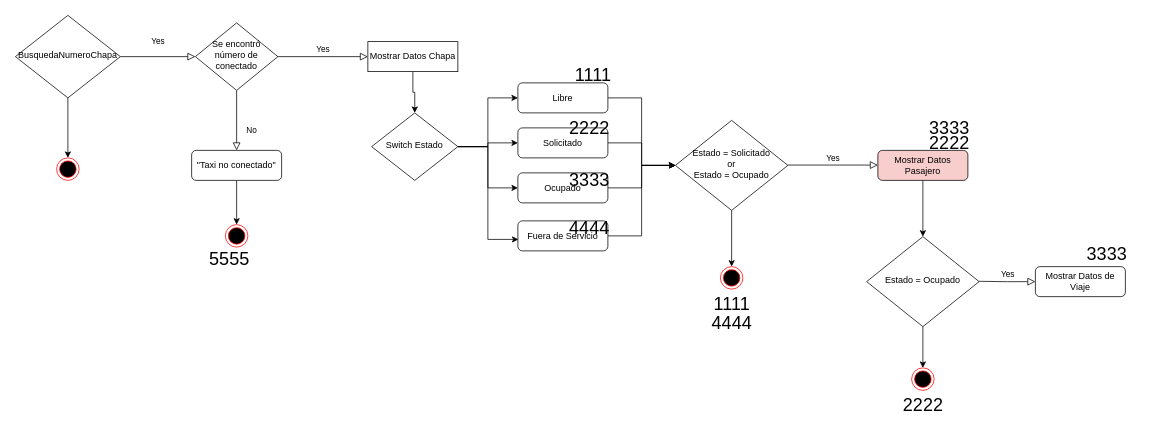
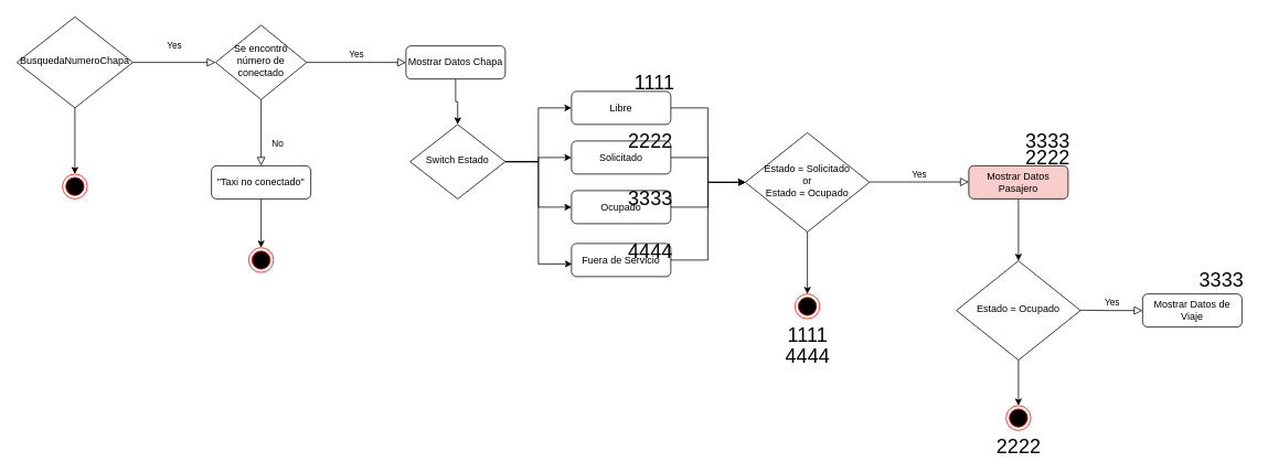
  <mxCell id="0" />
  <mxCell id="1" parent="0" />
  <mxCell id="2" value="Yes" style="rounded=0;html=1;jettySize=auto;orthogonalLoop=1;fontSize=11;endArrow=block;endFill=0;endSize=8;strokeWidth=1;shadow=0;labelBackgroundColor=none;edgeStyle=orthogonalEdgeStyle;" parent="1" source="4" target="7" edge="1"><mxGeometry y="20" relative="1" as="geometry"><mxPoint as="offset" /></mxGeometry></mxCell>
  <mxCell id="3" style="edgeStyle=orthogonalEdgeStyle;rounded=0;orthogonalLoop=1;jettySize=auto;html=1;entryX=0.5;entryY=0;entryDx=0;entryDy=0;" edge="1" parent="1" source="4" target="37"><mxGeometry relative="1" as="geometry" /></mxCell>
  <mxCell id="4" value="BusquedaNumeroChapa" style="rhombus;whiteSpace=wrap;html=1;shadow=0;fontFamily=Helvetica;fontSize=12;align=center;strokeWidth=1;spacing=6;spacingTop=-4;" parent="1" vertex="1"><mxGeometry x="20" y="20" width="140" height="110" as="geometry" /></mxCell>
  <mxCell id="5" value="No" style="rounded=0;html=1;jettySize=auto;orthogonalLoop=1;fontSize=11;endArrow=block;endFill=0;endSize=8;strokeWidth=1;shadow=0;labelBackgroundColor=none;edgeStyle=orthogonalEdgeStyle;" parent="1" source="7" target="9" edge="1"><mxGeometry x="0.333" y="20" relative="1" as="geometry"><mxPoint as="offset" /></mxGeometry></mxCell>
  <mxCell id="6" value="Yes" style="edgeStyle=orthogonalEdgeStyle;rounded=0;html=1;jettySize=auto;orthogonalLoop=1;fontSize=11;endArrow=block;endFill=0;endSize=8;strokeWidth=1;shadow=0;labelBackgroundColor=none;" parent="1" source="7" target="11" edge="1"><mxGeometry y="10" relative="1" as="geometry"><mxPoint as="offset" /></mxGeometry></mxCell>
  <mxCell id="7" value="Se encontró número de conectado" style="rhombus;whiteSpace=wrap;html=1;shadow=0;fontFamily=Helvetica;fontSize=12;align=center;strokeWidth=1;spacing=6;spacingTop=-4;" parent="1" vertex="1"><mxGeometry x="260" y="30" width="110" height="90" as="geometry" /></mxCell>
  <mxCell id="8" style="edgeStyle=orthogonalEdgeStyle;rounded=0;orthogonalLoop=1;jettySize=auto;html=1;" edge="1" parent="1" source="9" target="36"><mxGeometry relative="1" as="geometry" /></mxCell>
  <mxCell id="9" value="&quot;Taxi no conectado&quot;" style="rounded=1;whiteSpace=wrap;html=1;fontSize=12;glass=0;strokeWidth=1;shadow=0;" parent="1" vertex="1"><mxGeometry x="255" y="200" width="120" height="40" as="geometry" /></mxCell>
  <mxCell id="10" style="edgeStyle=orthogonalEdgeStyle;rounded=0;orthogonalLoop=1;jettySize=auto;html=1;entryX=0.5;entryY=0;entryDx=0;entryDy=0;" edge="1" parent="1" source="11" target="16"><mxGeometry relative="1" as="geometry" /></mxCell>
- <mxCell id="11" value="Mostrar Datos Chapa" style="whiteSpace=wrap;html=1;fontSize=12;glass=0;strokeWidth=1;shadow=0;rounded=0;" parent="1" vertex="1"><mxGeometry x="490" y="55" width="120" height="40" as="geometry" /></mxCell>
+ <mxCell id="11" value="Mostrar Datos Chapa" style="rounded=1;whiteSpace=wrap;html=1;fontSize=12;glass=0;strokeWidth=1;shadow=0;" parent="1" vertex="1"><mxGeometry x="490" y="55" width="120" height="40" as="geometry" /></mxCell>
  <mxCell id="12" style="edgeStyle=orthogonalEdgeStyle;rounded=0;orthogonalLoop=1;jettySize=auto;html=1;entryX=0;entryY=0.5;entryDx=0;entryDy=0;" edge="1" parent="1" source="16" target="18"><mxGeometry relative="1" as="geometry" /></mxCell>
  <mxCell id="13" style="edgeStyle=orthogonalEdgeStyle;rounded=0;orthogonalLoop=1;jettySize=auto;html=1;entryX=0;entryY=0.5;entryDx=0;entryDy=0;" edge="1" parent="1" source="16" target="20"><mxGeometry relative="1" as="geometry" /></mxCell>
  <mxCell id="14" style="edgeStyle=orthogonalEdgeStyle;rounded=0;orthogonalLoop=1;jettySize=auto;html=1;" edge="1" parent="1" source="16" target="22"><mxGeometry relative="1" as="geometry" /></mxCell>
  <mxCell id="15" style="edgeStyle=orthogonalEdgeStyle;rounded=0;orthogonalLoop=1;jettySize=auto;html=1;entryX=0.006;entryY=0.618;entryDx=0;entryDy=0;entryPerimeter=0;" edge="1" parent="1" source="16" target="24"><mxGeometry relative="1" as="geometry" /></mxCell>
  <mxCell id="16" value="Switch Estado" style="rhombus;whiteSpace=wrap;html=1;shadow=0;fontFamily=Helvetica;fontSize=12;align=center;strokeWidth=1;spacing=6;spacingTop=-4;" vertex="1" parent="1"><mxGeometry x="495" y="150" width="115" height="90" as="geometry" /></mxCell>
  <mxCell id="17" style="edgeStyle=orthogonalEdgeStyle;rounded=0;orthogonalLoop=1;jettySize=auto;html=1;entryX=0;entryY=0.5;entryDx=0;entryDy=0;" edge="1" parent="1" source="18" target="26"><mxGeometry relative="1" as="geometry" /></mxCell>
  <mxCell id="18" value="Libre" style="rounded=1;whiteSpace=wrap;html=1;fontSize=12;glass=0;strokeWidth=1;shadow=0;" vertex="1" parent="1"><mxGeometry x="690" y="110" width="120" height="40" as="geometry" /></mxCell>
  <mxCell id="19" style="edgeStyle=orthogonalEdgeStyle;rounded=0;orthogonalLoop=1;jettySize=auto;html=1;" edge="1" parent="1" source="20" target="26"><mxGeometry relative="1" as="geometry" /></mxCell>
  <mxCell id="20" value="Solicitado" style="rounded=1;whiteSpace=wrap;html=1;fontSize=12;glass=0;strokeWidth=1;shadow=0;" vertex="1" parent="1"><mxGeometry x="690" y="170" width="120" height="40" as="geometry" /></mxCell>
  <mxCell id="21" style="edgeStyle=orthogonalEdgeStyle;rounded=0;orthogonalLoop=1;jettySize=auto;html=1;entryX=0;entryY=0.5;entryDx=0;entryDy=0;" edge="1" parent="1" source="22" target="26"><mxGeometry relative="1" as="geometry" /></mxCell>
  <mxCell id="22" value="Ocupado" style="rounded=1;whiteSpace=wrap;html=1;fontSize=12;glass=0;strokeWidth=1;shadow=0;" vertex="1" parent="1"><mxGeometry x="690" y="230" width="120" height="40" as="geometry" /></mxCell>
  <mxCell id="23" style="edgeStyle=orthogonalEdgeStyle;rounded=0;orthogonalLoop=1;jettySize=auto;html=1;entryX=0;entryY=0.5;entryDx=0;entryDy=0;" edge="1" parent="1" source="24" target="26"><mxGeometry relative="1" as="geometry" /></mxCell>
  <mxCell id="24" value="Fuera de Servicio" style="rounded=1;whiteSpace=wrap;html=1;fontSize=12;glass=0;strokeWidth=1;shadow=0;" vertex="1" parent="1"><mxGeometry x="690" y="294" width="120" height="40" as="geometry" /></mxCell>
  <mxCell id="25" value="" style="edgeStyle=orthogonalEdgeStyle;rounded=0;orthogonalLoop=1;jettySize=auto;html=1;" edge="1" parent="1" source="26" target="34"><mxGeometry relative="1" as="geometry" /></mxCell>
  <mxCell id="26" value="Estado = Solicitado&lt;br&gt;or&lt;br&gt;Estado = Ocupado" style="rhombus;whiteSpace=wrap;html=1;shadow=0;fontFamily=Helvetica;fontSize=12;align=center;strokeWidth=1;spacing=6;spacingTop=-4;" vertex="1" parent="1"><mxGeometry x="900" y="160" width="150" height="120" as="geometry" /></mxCell>
  <mxCell id="27" value="Yes" style="edgeStyle=orthogonalEdgeStyle;rounded=0;html=1;jettySize=auto;orthogonalLoop=1;fontSize=11;endArrow=block;endFill=0;endSize=8;strokeWidth=1;shadow=0;labelBackgroundColor=none;" edge="1" parent="1"><mxGeometry y="10" relative="1" as="geometry"><mxPoint as="offset" /><mxPoint x="1050" y="219.58" as="sourcePoint" /><mxPoint x="1170" y="219.58" as="targetPoint" /></mxGeometry></mxCell>
  <mxCell id="28" style="edgeStyle=orthogonalEdgeStyle;rounded=0;orthogonalLoop=1;jettySize=auto;html=1;entryX=0.5;entryY=0;entryDx=0;entryDy=0;" edge="1" parent="1" source="29" target="31"><mxGeometry relative="1" as="geometry" /></mxCell>
  <mxCell id="29" value="Mostrar Datos Pasajero" style="rounded=1;whiteSpace=wrap;html=1;fontSize=12;glass=0;strokeWidth=1;shadow=0;fillColor=#f8cecc;" vertex="1" parent="1"><mxGeometry x="1170" y="200" width="120" height="40" as="geometry" /></mxCell>
  <mxCell id="30" style="edgeStyle=orthogonalEdgeStyle;rounded=0;orthogonalLoop=1;jettySize=auto;html=1;" edge="1" parent="1" source="31" target="35"><mxGeometry relative="1" as="geometry" /></mxCell>
  <mxCell id="31" value="Estado = Ocupado" style="rhombus;whiteSpace=wrap;html=1;shadow=0;fontFamily=Helvetica;fontSize=12;align=center;strokeWidth=1;spacing=6;spacingTop=-4;" vertex="1" parent="1"><mxGeometry x="1155" y="315" width="150" height="120" as="geometry" /></mxCell>
  <mxCell id="32" value="Mostrar Datos de Viaje" style="rounded=1;whiteSpace=wrap;html=1;fontSize=12;glass=0;strokeWidth=1;shadow=0;" vertex="1" parent="1"><mxGeometry x="1380" y="355" width="120" height="40" as="geometry" /></mxCell>
  <mxCell id="33" value="Yes" style="edgeStyle=orthogonalEdgeStyle;rounded=0;html=1;jettySize=auto;orthogonalLoop=1;fontSize=11;endArrow=block;endFill=0;endSize=8;strokeWidth=1;shadow=0;labelBackgroundColor=none;entryX=0;entryY=0.5;entryDx=0;entryDy=0;" edge="1" parent="1" target="32"><mxGeometry y="10" relative="1" as="geometry"><mxPoint as="offset" /><mxPoint x="1305" y="374.58" as="sourcePoint" /><mxPoint x="1425" y="374.58" as="targetPoint" /></mxGeometry></mxCell>
  <mxCell id="34" value="" style="ellipse;html=1;shape=endState;fillColor=#000000;strokeColor=#ff0000;" vertex="1" parent="1"><mxGeometry x="960" y="355" width="30" height="30" as="geometry" /></mxCell>
  <mxCell id="35" value="" style="ellipse;html=1;shape=endState;fillColor=#000000;strokeColor=#ff0000;" vertex="1" parent="1"><mxGeometry x="1215" y="490" width="30" height="30" as="geometry" /></mxCell>
  <mxCell id="36" value="" style="ellipse;html=1;shape=endState;fillColor=#000000;strokeColor=#ff0000;" vertex="1" parent="1"><mxGeometry x="300" y="299" width="30" height="30" as="geometry" /></mxCell>
  <mxCell id="37" value="" style="ellipse;html=1;shape=endState;fillColor=#000000;strokeColor=#ff0000;" vertex="1" parent="1"><mxGeometry x="75" y="210" width="30" height="30" as="geometry" /></mxCell>
  <mxCell id="38" value="&lt;font style=&quot;font-size: 24px&quot;&gt;1111&lt;/font&gt;" style="text;html=1;align=center;verticalAlign=middle;resizable=0;points=[];autosize=1;" vertex="1" parent="1"><mxGeometry x="760" y="90" width="60" height="20" as="geometry" /></mxCell>
  <mxCell id="39" value="&lt;font style=&quot;font-size: 24px&quot;&gt;1111&lt;/font&gt;" style="text;html=1;align=center;verticalAlign=middle;resizable=0;points=[];autosize=1;" vertex="1" parent="1"><mxGeometry x="945" y="395" width="60" height="20" as="geometry" /></mxCell>
  <mxCell id="40" value="&lt;font style=&quot;font-size: 24px&quot;&gt;2222&lt;/font&gt;" style="text;html=1;align=center;verticalAlign=middle;resizable=0;points=[];autosize=1;" vertex="1" parent="1"><mxGeometry x="750" y="160" width="70" height="20" as="geometry" /></mxCell>
  <mxCell id="41" value="&lt;font style=&quot;font-size: 24px&quot;&gt;2222&lt;/font&gt;" style="text;html=1;align=center;verticalAlign=middle;resizable=0;points=[];autosize=1;" vertex="1" parent="1"><mxGeometry x="1230" y="180" width="70" height="20" as="geometry" /></mxCell>
  <mxCell id="42" value="&lt;font style=&quot;font-size: 24px&quot;&gt;2222&lt;/font&gt;" style="text;html=1;align=center;verticalAlign=middle;resizable=0;points=[];autosize=1;" vertex="1" parent="1"><mxGeometry x="1195" y="530" width="70" height="20" as="geometry" /></mxCell>
  <mxCell id="43" value="&lt;font style=&quot;font-size: 24px&quot;&gt;3333&lt;/font&gt;" style="text;html=1;align=center;verticalAlign=middle;resizable=0;points=[];autosize=1;" vertex="1" parent="1"><mxGeometry x="750" y="230" width="70" height="20" as="geometry" /></mxCell>
  <mxCell id="44" value="&lt;font style=&quot;font-size: 24px&quot;&gt;3333&lt;/font&gt;" style="text;html=1;align=center;verticalAlign=middle;resizable=0;points=[];autosize=1;" vertex="1" parent="1"><mxGeometry x="1230" y="160" width="70" height="20" as="geometry" /></mxCell>
  <mxCell id="45" value="&lt;font style=&quot;font-size: 24px&quot;&gt;3333&lt;/font&gt;" style="text;html=1;align=center;verticalAlign=middle;resizable=0;points=[];autosize=1;" vertex="1" parent="1"><mxGeometry x="1440" y="329" width="70" height="20" as="geometry" /></mxCell>
  <mxCell id="46" value="&lt;font style=&quot;font-size: 24px&quot;&gt;4444&lt;/font&gt;" style="text;html=1;align=center;verticalAlign=middle;resizable=0;points=[];autosize=1;" vertex="1" parent="1"><mxGeometry x="750" y="294" width="70" height="20" as="geometry" /></mxCell>
  <mxCell id="47" value="&lt;font style=&quot;font-size: 24px&quot;&gt;4444&lt;/font&gt;" style="text;html=1;align=center;verticalAlign=middle;resizable=0;points=[];autosize=1;" vertex="1" parent="1"><mxGeometry x="940" y="420" width="70" height="20" as="geometry" /></mxCell>
- <mxCell id="48" value="&lt;font style=&quot;font-size: 24px&quot;&gt;5555&lt;/font&gt;" style="text;html=1;align=center;verticalAlign=middle;resizable=0;points=[];autosize=1;" vertex="1" parent="1"><mxGeometry x="270" y="335" width="70" height="20" as="geometry" /></mxCell>
